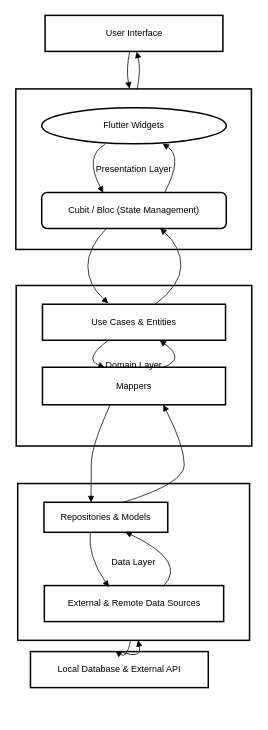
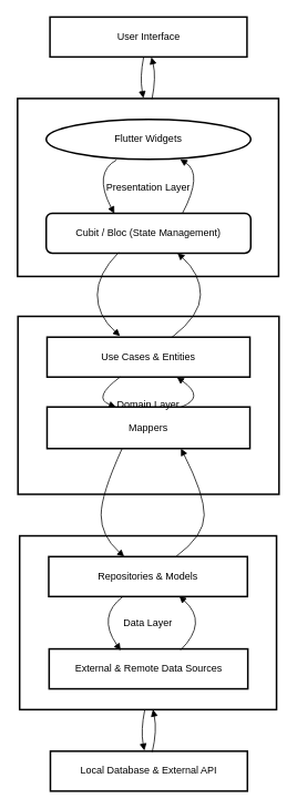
  <mxCell id="0" />
  <mxCell id="1" parent="0" />
  <mxCell id="2" value="Presentation Layer" style="whiteSpace=wrap;strokeWidth=2;fillColor=none;" parent="1" vertex="1"><mxGeometry x="20.5" y="118" width="314" height="214" as="geometry" /></mxCell>
  <mxCell id="3" value="Data Layer" style="whiteSpace=wrap;strokeWidth=2;fillColor=none;" parent="1" vertex="1"><mxGeometry x="23" y="644" width="309" height="209" as="geometry" /></mxCell>
  <mxCell id="4" value="Domain Layer" style="whiteSpace=wrap;strokeWidth=2;fillColor=none;" parent="1" vertex="1"><mxGeometry x="21" y="380" width="314" height="214" as="geometry" /></mxCell>
  <mxCell id="5" value="Flutter Widgets" style="ellipse;whiteSpace=wrap;strokeWidth=2;fillColor=none;" parent="1" vertex="1"><mxGeometry x="55" y="143" width="246" height="48" as="geometry" /></mxCell>
  <mxCell id="6" value="Cubit / Bloc (State Management)" style="whiteSpace=wrap;strokeWidth=2;fillColor=none;rounded=1;" parent="1" vertex="1"><mxGeometry x="55" y="256" width="246" height="48" as="geometry" /></mxCell>
  <mxCell id="7" value="Use Cases &amp; Entities" style="whiteSpace=wrap;strokeWidth=2;fillColor=none;" parent="1" vertex="1"><mxGeometry x="56" y="405" width="244" height="48" as="geometry" /></mxCell>
  <mxCell id="8" value="Mappers" style="whiteSpace=wrap;strokeWidth=2;fillColor=none;" parent="1" vertex="1"><mxGeometry x="56" y="489" width="244" height="50" as="geometry" /></mxCell>
- <mxCell id="9" value="Repositories &amp; Models" style="whiteSpace=wrap;strokeWidth=2;fillColor=none;" parent="1" vertex="1"><mxGeometry x="58" y="669" width="165" height="40" as="geometry" /></mxCell>
- <mxCell id="10" value="Local Database &amp; External API" style="whiteSpace=wrap;strokeWidth=2;fillColor=none;" parent="1" vertex="1"><mxGeometry x="40" y="868" width="237" height="48" as="geometry" /></mxCell>
+ <mxCell id="9" value="Repositories &amp; Models" style="whiteSpace=wrap;strokeWidth=2;fillColor=none;" parent="1" vertex="1"><mxGeometry x="58" y="669" width="239" height="48" as="geometry" /></mxCell>
+ <mxCell id="10" value="Local Database &amp; External API" style="whiteSpace=wrap;strokeWidth=2;fillColor=none;" parent="1" vertex="1"><mxGeometry x="60" y="903" width="237" height="48" as="geometry" /></mxCell>
  <mxCell id="11" value="" style="curved=1;startArrow=none;endArrow=block;exitX=0.36;exitY=1;entryX=0.34;entryY=0;rounded=0;" parent="1" source="7" target="8" edge="1"><mxGeometry relative="1" as="geometry"><Array as="points"><mxPoint x="110" y="478" /></Array></mxGeometry></mxCell>
  <mxCell id="12" value="" style="curved=1;startArrow=none;endArrow=block;exitX=0.37;exitY=1;entryX=0.38;entryY=0;rounded=0;" parent="1" source="8" target="9" edge="1"><mxGeometry relative="1" as="geometry"><Array as="points"><mxPoint x="121" y="594" /><mxPoint x="121" y="644" /></Array></mxGeometry></mxCell>
  <mxCell id="13" value="" style="curved=1;startArrow=none;endArrow=block;exitX=0.64;exitY=0;entryX=0.66;entryY=1;rounded=0;" parent="1" source="9" target="8" edge="1"><mxGeometry relative="1" as="geometry"><Array as="points"><mxPoint x="245" y="644" /><mxPoint x="245" y="594" /></Array></mxGeometry></mxCell>
  <mxCell id="14" value="" style="curved=1;startArrow=none;endArrow=block;exitX=0.66;exitY=0;entryX=0.64;entryY=1;rounded=0;" parent="1" source="8" target="7" edge="1"><mxGeometry relative="1" as="geometry"><Array as="points"><mxPoint x="247" y="478" /></Array></mxGeometry></mxCell>
  <mxCell id="15" value="External &amp; Remote Data Sources" style="whiteSpace=wrap;strokeWidth=2;fillColor=none;" parent="1" vertex="1"><mxGeometry x="58.5" y="780" width="239" height="48" as="geometry" /></mxCell>
  <mxCell id="16" value="" style="curved=1;startArrow=none;endArrow=block;entryX=0.36;entryY=0.038;rounded=0;entryDx=0;entryDy=0;entryPerimeter=0;exitX=0.374;exitY=0.997;exitDx=0;exitDy=0;exitPerimeter=0;" parent="1" source="9" target="15" edge="1"><mxGeometry relative="1" as="geometry"><Array as="points"><mxPoint x="116" y="740.5" /></Array><mxPoint x="149" y="717" as="sourcePoint" /><mxPoint x="145" y="781.5" as="targetPoint" /></mxGeometry></mxCell>
  <mxCell id="17" value="" style="curved=1;startArrow=none;endArrow=block;exitX=0.662;exitY=0.026;entryX=0.657;entryY=0.989;rounded=0;entryDx=0;entryDy=0;entryPerimeter=0;exitDx=0;exitDy=0;exitPerimeter=0;" parent="1" source="15" target="9" edge="1"><mxGeometry relative="1" as="geometry"><Array as="points"><mxPoint x="250" y="748" /></Array><mxPoint x="217.843" y="780.38" as="sourcePoint" /><mxPoint x="213.997" y="716.612" as="targetPoint" /></mxGeometry></mxCell>
  <mxCell id="18" value="" style="curved=1;startArrow=none;endArrow=block;exitX=0.487;exitY=1.002;entryX=0.477;entryY=-0.015;rounded=0;exitDx=0;exitDy=0;exitPerimeter=0;entryDx=0;entryDy=0;entryPerimeter=0;" parent="1" source="3" target="10" edge="1"><mxGeometry relative="1" as="geometry"><Array as="points"><mxPoint x="168.5" y="878" /></Array><mxPoint x="173.5" y="853" as="sourcePoint" /><mxPoint x="173.5" y="903" as="targetPoint" /></mxGeometry></mxCell>
  <mxCell id="19" value="" style="curved=1;startArrow=none;endArrow=block;exitX=0.517;exitY=0.019;entryX=0.519;entryY=0.999;rounded=0;entryDx=0;entryDy=0;entryPerimeter=0;exitDx=0;exitDy=0;exitPerimeter=0;" parent="1" source="10" target="3" edge="1"><mxGeometry relative="1" as="geometry"><Array as="points"><mxPoint x="188.5" y="878" /></Array><mxPoint x="183.5" y="903" as="sourcePoint" /><mxPoint x="183.5" y="853" as="targetPoint" /></mxGeometry></mxCell>
  <mxCell id="20" value="" style="curved=1;startArrow=none;endArrow=block;entryX=0.333;entryY=0.008;rounded=0;entryDx=0;entryDy=0;entryPerimeter=0;exitX=0.344;exitY=1.016;exitDx=0;exitDy=0;exitPerimeter=0;" parent="1" source="5" target="6" edge="1"><mxGeometry relative="1" as="geometry"><Array as="points"><mxPoint x="111.23" y="207.5" /></Array><mxPoint x="142.23" y="184" as="sourcePoint" /><mxPoint x="140.23" y="249" as="targetPoint" /></mxGeometry></mxCell>
  <mxCell id="21" value="" style="curved=1;startArrow=none;endArrow=block;exitX=0.666;exitY=0.002;rounded=0;exitDx=0;exitDy=0;exitPerimeter=0;entryX=0.655;entryY=1.003;entryDx=0;entryDy=0;entryPerimeter=0;" parent="1" source="6" target="5" edge="1"><mxGeometry relative="1" as="geometry"><Array as="points"><mxPoint x="243.77" y="208.9" /></Array><mxPoint x="212.23" y="248" as="sourcePoint" /><mxPoint x="214" as="targetPoint" y="183" /></mxGeometry></mxCell>
  <mxCell id="22" value="" style="curved=1;startArrow=none;endArrow=block;exitX=0.354;exitY=0.982;entryX=0.36;entryY=-0.028;rounded=0;exitDx=0;exitDy=0;exitPerimeter=0;entryDx=0;entryDy=0;entryPerimeter=0;" parent="1" source="6" target="7" edge="1"><mxGeometry relative="1" as="geometry"><Array as="points"><mxPoint x="116.5" y="329" /><mxPoint x="116.5" y="379" /></Array><mxPoint x="141.5" y="304" as="sourcePoint" /><mxPoint x="144.5" y="404" as="targetPoint" /></mxGeometry></mxCell>
  <mxCell id="23" value="" style="curved=1;startArrow=none;endArrow=block;exitX=0.615;exitY=0.006;entryX=0.642;entryY=0.999;rounded=0;exitDx=0;exitDy=0;exitPerimeter=0;entryDx=0;entryDy=0;entryPerimeter=0;" parent="1" source="7" target="6" edge="1"><mxGeometry relative="1" as="geometry"><Array as="points"><mxPoint x="240.5" y="379" /><mxPoint x="240.5" y="329" /></Array><mxPoint x="206.5" y="404" as="sourcePoint" /><mxPoint x="212.5" y="304" as="targetPoint" /></mxGeometry></mxCell>
  <mxCell id="24" value="User Interface" style="whiteSpace=wrap;strokeWidth=2;fillColor=none;" parent="1" vertex="1"><mxGeometry x="59.5" y="20" width="237" height="48" as="geometry" /></mxCell>
  <mxCell id="25" value="" style="curved=1;startArrow=none;endArrow=block;exitX=0.475;exitY=1.015;entryX=0.482;entryY=-0.002;rounded=0;exitDx=0;exitDy=0;exitPerimeter=0;entryDx=0;entryDy=0;entryPerimeter=0;" parent="1" source="24" target="2" edge="1"><mxGeometry relative="1" as="geometry"><Array as="points"><mxPoint x="167.5" y="92" /></Array><mxPoint x="172" y="67" as="sourcePoint" /><mxPoint x="172" y="116" as="targetPoint" /></mxGeometry></mxCell>
  <mxCell id="26" value="" style="curved=1;startArrow=none;endArrow=block;exitX=0.515;exitY=0.003;entryX=0.515;entryY=1.006;rounded=0;entryDx=0;entryDy=0;entryPerimeter=0;exitDx=0;exitDy=0;exitPerimeter=0;" parent="1" source="2" target="24" edge="1"><mxGeometry relative="1" as="geometry"><Array as="points"><mxPoint x="187.5" y="92" /></Array><mxPoint x="182" y="118" as="sourcePoint" /><mxPoint x="182" y="67" as="targetPoint" /></mxGeometry></mxCell>
